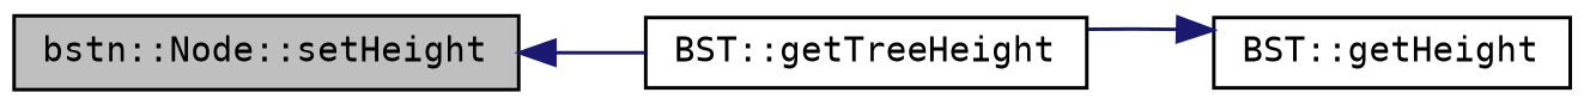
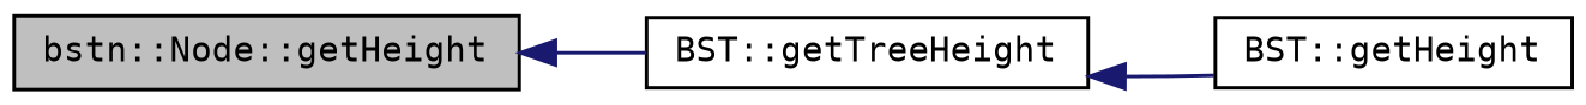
  digraph {
    fontname="DejaVu Sans Mono"
    rankdir=LR
    node [color=black fillcolor=white fontname="DejaVu Sans Mono" fontsize=10 shape=record style=filled]
    edge [color=midnightblue dir=back fontname="DejaVu Sans Mono" fontsize=10 labelfontname=Helvetica labelfontsize=10 style=solid]
-   n1 [fillcolor=grey75 fontcolor=black height=0.2 label="bstn::Node::setHeight" width=0.4]
+   n1 [fillcolor=grey75 fontcolor=black height=0.2 label="bstn::Node::getHeight" width=0.4]
    n2 [height=0.2 label="BST::getTreeHeight" width=0.4]
    n3 [height=0.2 label="BST::getHeight" width=0.4]
    n1 -> n2
-   n3 -> n2
+   n2 -> n3
  }
